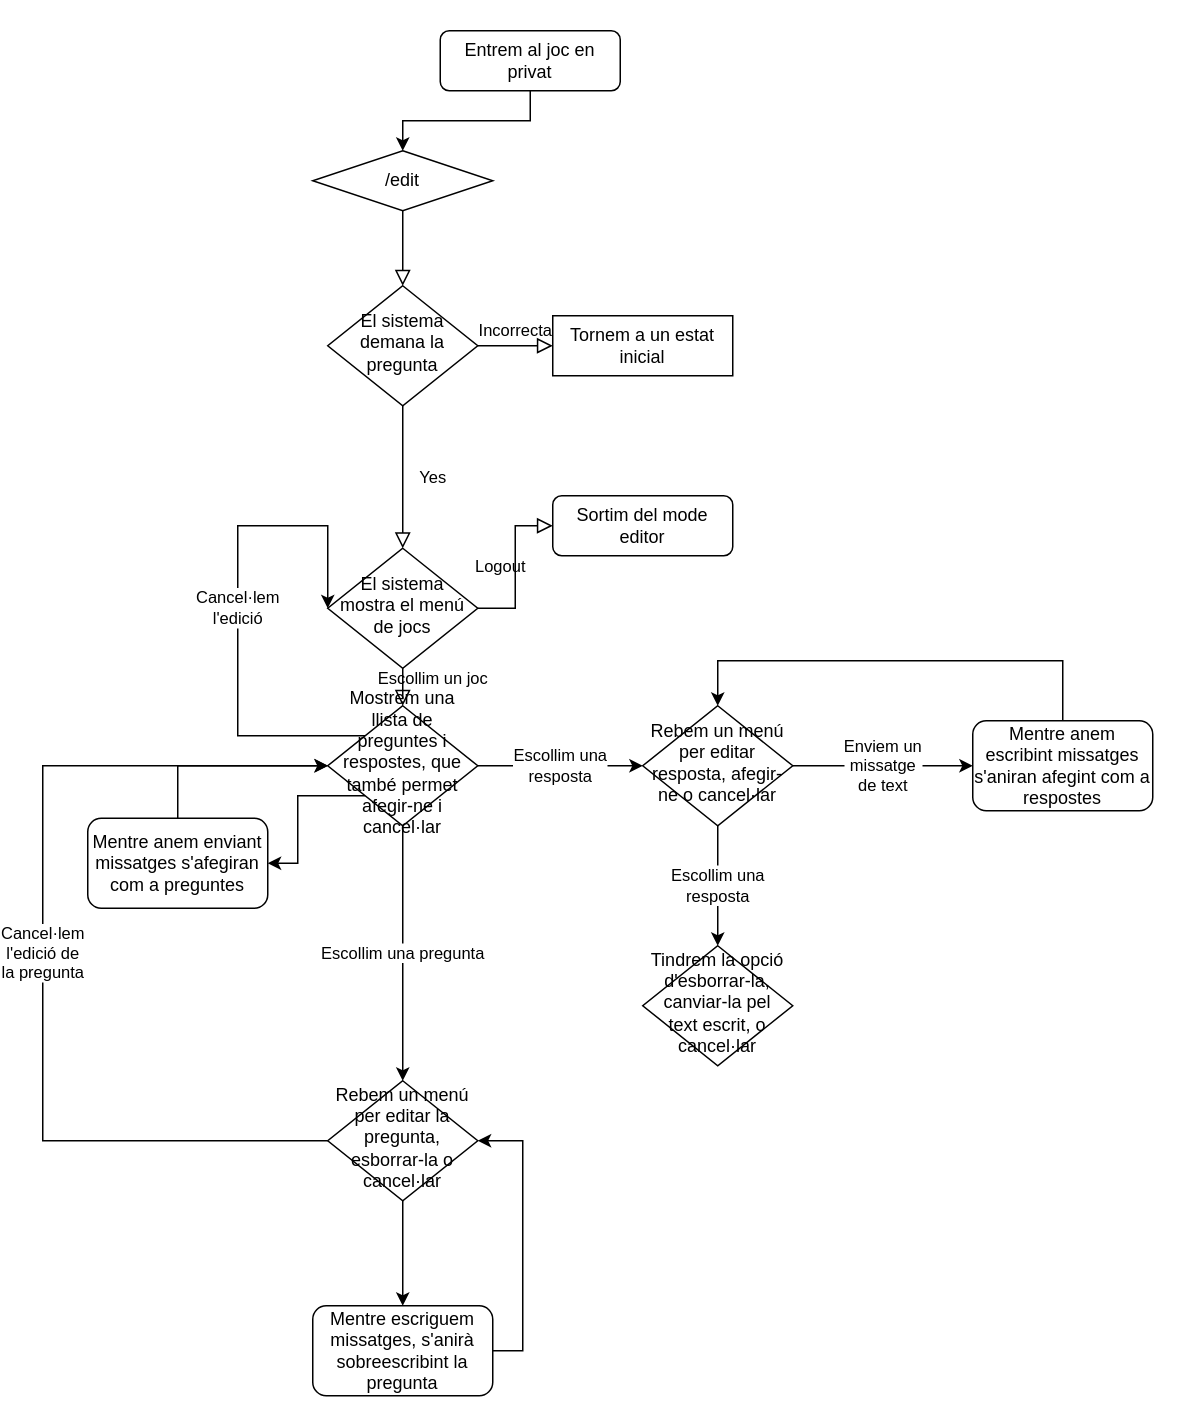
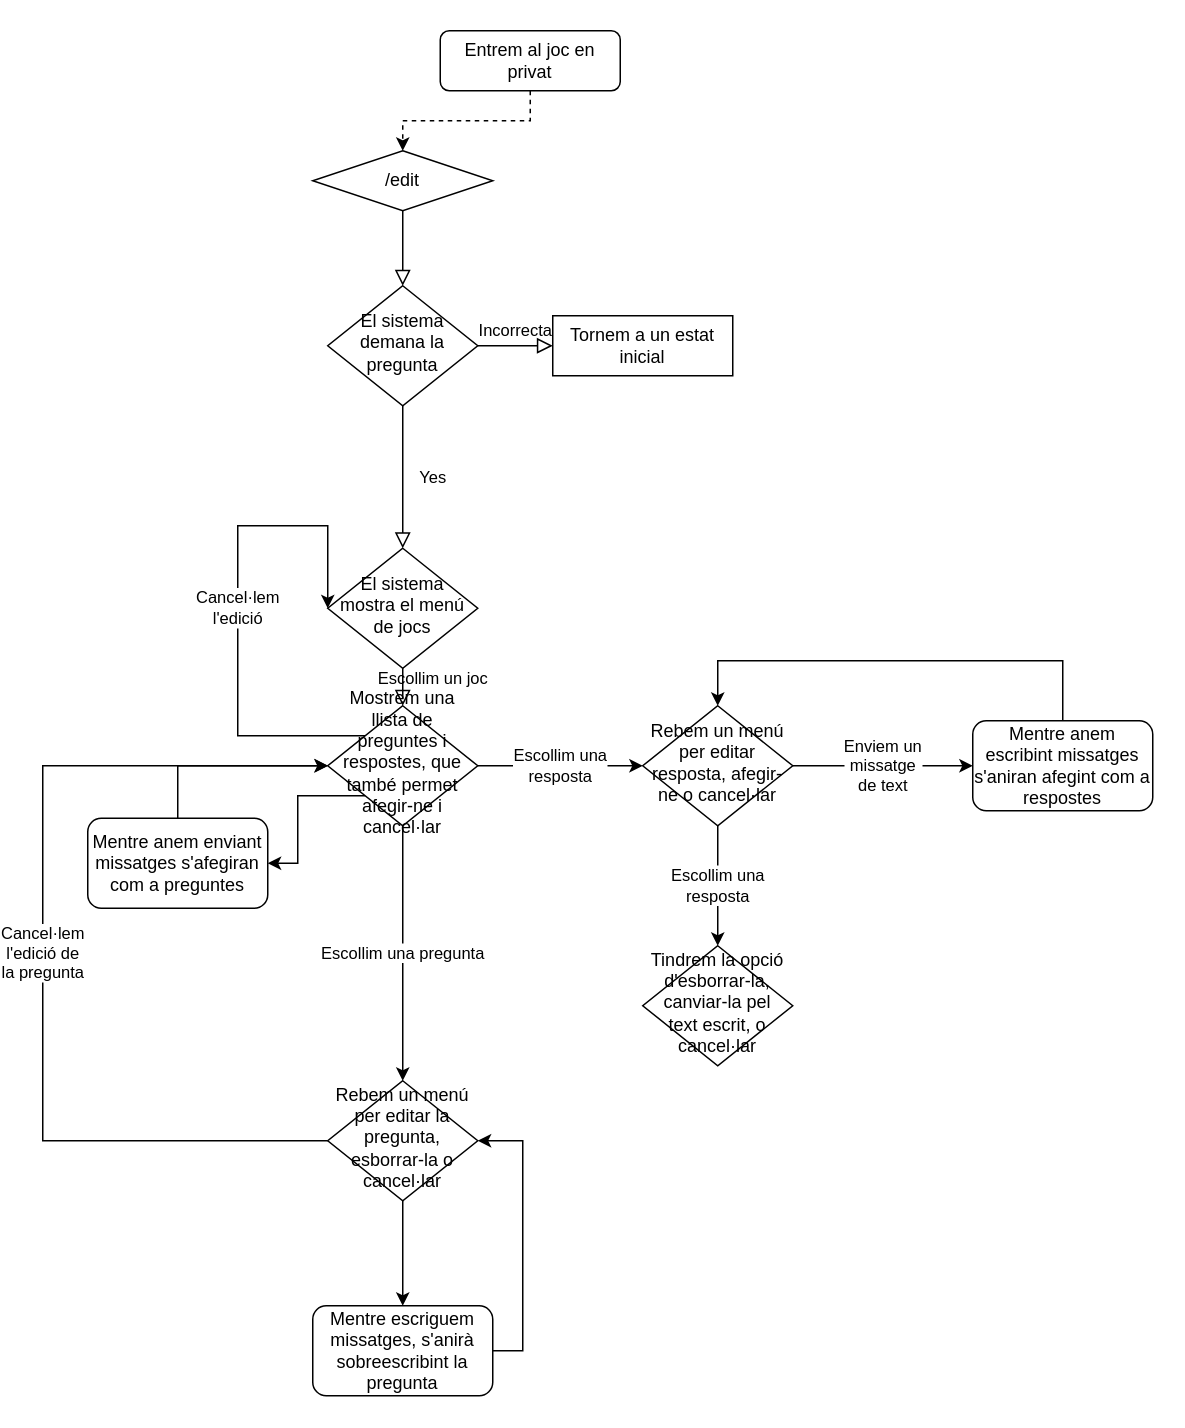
  <mxCell id="0" />
  <mxCell id="1" parent="0" />
  <mxCell id="2" value="" style="rounded=0;html=1;jettySize=auto;orthogonalLoop=1;fontSize=11;endArrow=block;endFill=0;endSize=8;strokeWidth=1;shadow=0;labelBackgroundColor=none;edgeStyle=orthogonalEdgeStyle;" parent="1" source="3" target="6" edge="1"><mxGeometry relative="1" as="geometry" /></mxCell>
  <mxCell id="3" value="/edit" style="rhombus;whiteSpace=wrap;html=1;fontSize=12;glass=0;strokeWidth=1;shadow=0;" parent="1" vertex="1"><mxGeometry x="200" y="100" width="120" height="40" as="geometry" /></mxCell>
  <mxCell id="4" value="Yes" style="rounded=0;html=1;jettySize=auto;orthogonalLoop=1;fontSize=11;endArrow=block;endFill=0;endSize=8;strokeWidth=1;shadow=0;labelBackgroundColor=none;edgeStyle=orthogonalEdgeStyle;" parent="1" source="6" target="10" edge="1"><mxGeometry y="20" relative="1" as="geometry"><mxPoint as="offset" /></mxGeometry></mxCell>
  <mxCell id="5" value="Incorrecta" style="edgeStyle=orthogonalEdgeStyle;rounded=0;html=1;jettySize=auto;orthogonalLoop=1;fontSize=11;endArrow=block;endFill=0;endSize=8;strokeWidth=1;shadow=0;labelBackgroundColor=none;" parent="1" source="6" target="7" edge="1"><mxGeometry y="10" relative="1" as="geometry"><mxPoint as="offset" /></mxGeometry></mxCell>
  <mxCell id="6" value="El sistema demana la pregunta" style="rhombus;whiteSpace=wrap;html=1;shadow=0;fontFamily=Helvetica;fontSize=12;align=center;strokeWidth=1;spacing=6;spacingTop=-4;" parent="1" vertex="1"><mxGeometry x="210" y="190" width="100" height="80" as="geometry" /></mxCell>
  <mxCell id="7" value="Tornem a un estat inicial" style="whiteSpace=wrap;html=1;fontSize=12;glass=0;strokeWidth=1;shadow=0;rounded=0;" parent="1" vertex="1"><mxGeometry x="360" y="210" width="120" height="40" as="geometry" /></mxCell>
  <mxCell id="8" value="Escollim un joc" style="rounded=0;html=1;jettySize=auto;orthogonalLoop=1;fontSize=11;endArrow=block;endFill=0;endSize=8;strokeWidth=1;shadow=0;labelBackgroundColor=none;edgeStyle=orthogonalEdgeStyle;entryX=0.5;entryY=0;entryDx=0;entryDy=0;" parent="1" source="10" target="18" edge="1"><mxGeometry x="0.333" y="20" relative="1" as="geometry"><mxPoint as="offset" /><mxPoint x="250" y="470" as="targetPoint" /></mxGeometry></mxCell>
- <mxCell id="9" value="Logout" style="edgeStyle=orthogonalEdgeStyle;rounded=0;html=1;jettySize=auto;orthogonalLoop=1;fontSize=11;endArrow=block;endFill=0;endSize=8;strokeWidth=1;shadow=0;labelBackgroundColor=none;" parent="1" source="10" target="11" edge="1"><mxGeometry y="10" relative="1" as="geometry"><mxPoint as="offset" /></mxGeometry></mxCell>
  <mxCell id="10" value="El sistema mostra el menú de jocs" style="rhombus;whiteSpace=wrap;html=1;shadow=0;fontFamily=Helvetica;fontSize=12;align=center;strokeWidth=1;spacing=6;spacingTop=-4;" parent="1" vertex="1"><mxGeometry x="210" y="365" width="100" height="80" as="geometry" /></mxCell>
- <mxCell id="11" value="Sortim del mode editor" style="rounded=1;whiteSpace=wrap;html=1;fontSize=12;glass=0;strokeWidth=1;shadow=0;" parent="1" vertex="1"><mxGeometry x="360" y="330" width="120" height="40" as="geometry" /></mxCell>
- <mxCell id="12" style="edgeStyle=orthogonalEdgeStyle;rounded=0;orthogonalLoop=1;jettySize=auto;html=1;exitX=0.5;exitY=1;exitDx=0;exitDy=0;" edge="1" parent="1" source="13" target="3"><mxGeometry relative="1" as="geometry" /></mxCell>
+ <mxCell id="12" style="edgeStyle=orthogonalEdgeStyle;rounded=0;orthogonalLoop=1;jettySize=auto;html=1;exitX=0.5;exitY=1;exitDx=0;exitDy=0;dashed=1;" edge="1" parent="1" source="13" target="3"><mxGeometry relative="1" as="geometry" /></mxCell>
  <mxCell id="13" value="Entrem al joc en privat" style="rounded=1;whiteSpace=wrap;html=1;fontSize=12;glass=0;strokeWidth=1;shadow=0;" vertex="1" parent="1"><mxGeometry x="285" y="20" width="120" height="40" as="geometry" /></mxCell>
  <mxCell id="14" value="Escollim una pregunta" style="edgeStyle=orthogonalEdgeStyle;rounded=0;orthogonalLoop=1;jettySize=auto;html=1;exitX=0.5;exitY=1;exitDx=0;exitDy=0;entryX=0.5;entryY=0;entryDx=0;entryDy=0;" edge="1" parent="1" source="18" target="21"><mxGeometry relative="1" as="geometry"><mxPoint x="260" y="730" as="targetPoint" /></mxGeometry></mxCell>
  <mxCell id="15" value="Escollim una&lt;br&gt;resposta" style="edgeStyle=orthogonalEdgeStyle;rounded=0;orthogonalLoop=1;jettySize=auto;html=1;exitX=1;exitY=0.5;exitDx=0;exitDy=0;" edge="1" parent="1" source="18" target="24"><mxGeometry relative="1" as="geometry" /></mxCell>
  <mxCell id="16" value="Cancel·lem&lt;br&gt;l'edició" style="edgeStyle=orthogonalEdgeStyle;rounded=0;orthogonalLoop=1;jettySize=auto;html=1;exitX=0;exitY=0;exitDx=0;exitDy=0;entryX=0;entryY=0.5;entryDx=0;entryDy=0;" edge="1" parent="1" source="18" target="10"><mxGeometry relative="1" as="geometry"><Array as="points"><mxPoint x="150" y="490" /><mxPoint x="150" y="350" /></Array></mxGeometry></mxCell>
  <mxCell id="17" style="edgeStyle=orthogonalEdgeStyle;rounded=0;orthogonalLoop=1;jettySize=auto;html=1;exitX=0;exitY=1;exitDx=0;exitDy=0;entryX=1;entryY=0.5;entryDx=0;entryDy=0;" edge="1" parent="1" source="18" target="29"><mxGeometry relative="1" as="geometry" /></mxCell>
  <mxCell id="18" value="Mostrem una llista de preguntes i respostes, que també permet afegir-ne i cancel·lar" style="rhombus;whiteSpace=wrap;html=1;shadow=0;fontFamily=Helvetica;fontSize=12;align=center;strokeWidth=1;spacing=6;spacingTop=-4;" vertex="1" parent="1"><mxGeometry x="210" y="470" width="100" height="80" as="geometry" /></mxCell>
  <mxCell id="19" value="Cancel·lem&lt;br&gt;l'edició de&lt;br&gt;la pregunta" style="edgeStyle=orthogonalEdgeStyle;rounded=0;orthogonalLoop=1;jettySize=auto;html=1;exitX=0;exitY=0.5;exitDx=0;exitDy=0;" edge="1" parent="1" source="21"><mxGeometry relative="1" as="geometry"><mxPoint x="210.286" y="510" as="targetPoint" /><Array as="points"><mxPoint x="20" y="760" /><mxPoint x="20" y="510" /></Array></mxGeometry></mxCell>
  <mxCell id="20" style="edgeStyle=orthogonalEdgeStyle;rounded=0;orthogonalLoop=1;jettySize=auto;html=1;exitX=0.5;exitY=1;exitDx=0;exitDy=0;" edge="1" parent="1" source="21" target="31"><mxGeometry relative="1" as="geometry" /></mxCell>
  <mxCell id="21" value="Rebem un menú per editar la pregunta, esborrar-la o cancel·lar" style="rhombus;whiteSpace=wrap;html=1;shadow=0;fontFamily=Helvetica;fontSize=12;align=center;strokeWidth=1;spacing=6;spacingTop=-4;" vertex="1" parent="1"><mxGeometry x="210" y="720" width="100" height="80" as="geometry" /></mxCell>
  <mxCell id="22" value="Enviem un&lt;br&gt;missatge&lt;br&gt;de text" style="edgeStyle=orthogonalEdgeStyle;rounded=0;orthogonalLoop=1;jettySize=auto;html=1;exitX=1;exitY=0.5;exitDx=0;exitDy=0;entryX=0;entryY=0.5;entryDx=0;entryDy=0;" edge="1" parent="1" source="24" target="26"><mxGeometry relative="1" as="geometry" /></mxCell>
  <mxCell id="23" value="Escollim una&lt;br&gt;resposta" style="edgeStyle=orthogonalEdgeStyle;rounded=0;orthogonalLoop=1;jettySize=auto;html=1;exitX=0.5;exitY=1;exitDx=0;exitDy=0;entryX=0.5;entryY=0;entryDx=0;entryDy=0;" edge="1" parent="1" source="24" target="27"><mxGeometry relative="1" as="geometry" /></mxCell>
  <mxCell id="24" value="Rebem un menú per editar resposta, afegir-ne o cancel·lar" style="rhombus;whiteSpace=wrap;html=1;shadow=0;fontFamily=Helvetica;fontSize=12;align=center;strokeWidth=1;spacing=6;spacingTop=-4;" vertex="1" parent="1"><mxGeometry x="420" y="470" width="100" height="80" as="geometry" /></mxCell>
  <mxCell id="25" style="edgeStyle=orthogonalEdgeStyle;rounded=0;orthogonalLoop=1;jettySize=auto;html=1;exitX=0.5;exitY=0;exitDx=0;exitDy=0;entryX=0.5;entryY=0;entryDx=0;entryDy=0;" edge="1" parent="1" source="26" target="24"><mxGeometry relative="1" as="geometry"><Array as="points"><mxPoint x="700" y="440" /><mxPoint x="470" y="440" /></Array></mxGeometry></mxCell>
  <mxCell id="26" value="Mentre anem escribint missatges s'aniran afegint com a respostes" style="rounded=1;whiteSpace=wrap;html=1;" vertex="1" parent="1"><mxGeometry x="640" y="480" width="120" height="60" as="geometry" /></mxCell>
  <mxCell id="27" value="Tindrem la opció d'esborrar-la, canviar-la pel text escrit, o cancel·lar" style="rhombus;whiteSpace=wrap;html=1;shadow=0;fontFamily=Helvetica;fontSize=12;align=center;strokeWidth=1;spacing=6;spacingTop=-4;" vertex="1" parent="1"><mxGeometry x="420" y="630" width="100" height="80" as="geometry" /></mxCell>
  <mxCell id="28" style="edgeStyle=orthogonalEdgeStyle;rounded=0;orthogonalLoop=1;jettySize=auto;html=1;exitX=0.5;exitY=0;exitDx=0;exitDy=0;entryX=0;entryY=0.5;entryDx=0;entryDy=0;" edge="1" parent="1" source="29" target="18"><mxGeometry relative="1" as="geometry" /></mxCell>
  <mxCell id="29" value="Mentre anem enviant missatges s'afegiran com a preguntes" style="rounded=1;whiteSpace=wrap;html=1;" vertex="1" parent="1"><mxGeometry x="50" y="545" width="120" height="60" as="geometry" /></mxCell>
  <mxCell id="30" style="edgeStyle=orthogonalEdgeStyle;rounded=0;orthogonalLoop=1;jettySize=auto;html=1;exitX=1;exitY=0.5;exitDx=0;exitDy=0;entryX=1;entryY=0.5;entryDx=0;entryDy=0;" edge="1" parent="1" source="31" target="21"><mxGeometry relative="1" as="geometry" /></mxCell>
  <mxCell id="31" value="Mentre escriguem missatges, s'anirà sobreescribint la pregunta" style="rounded=1;whiteSpace=wrap;html=1;" vertex="1" parent="1"><mxGeometry x="200" y="870" width="120" height="60" as="geometry" /></mxCell>
